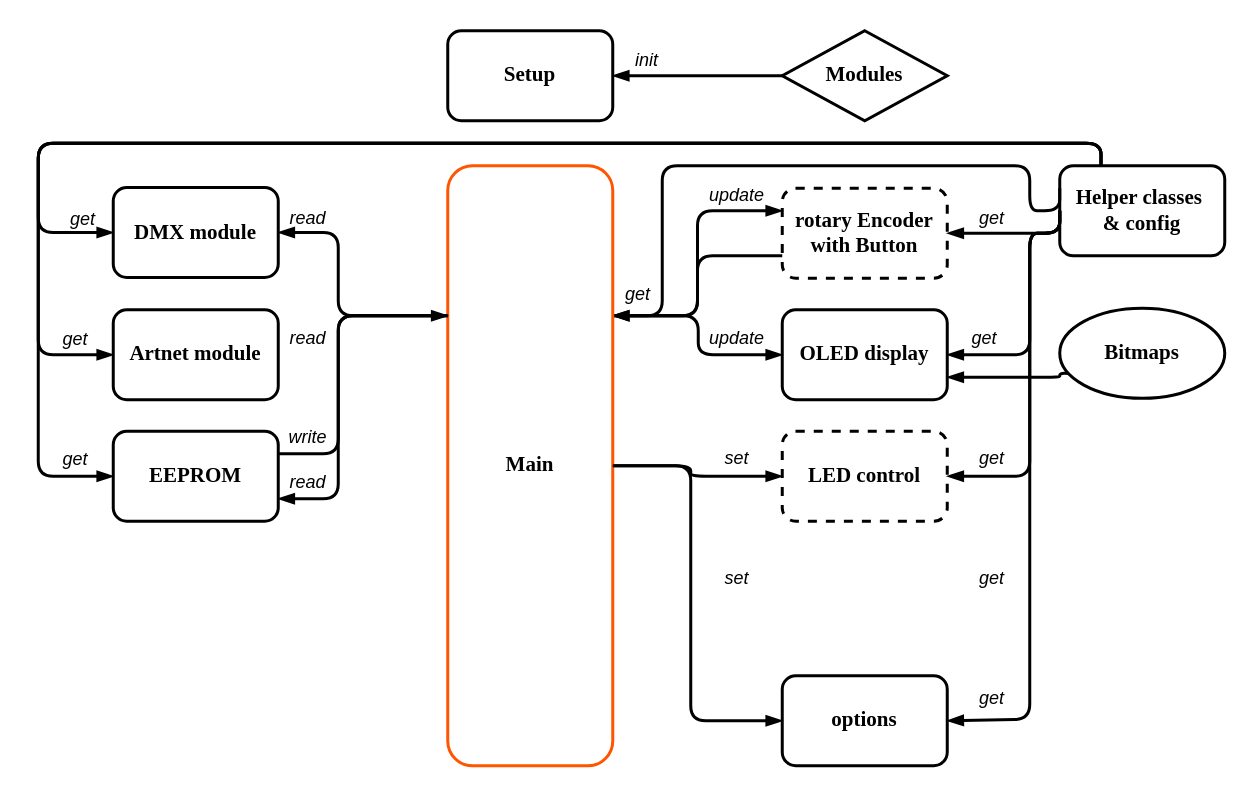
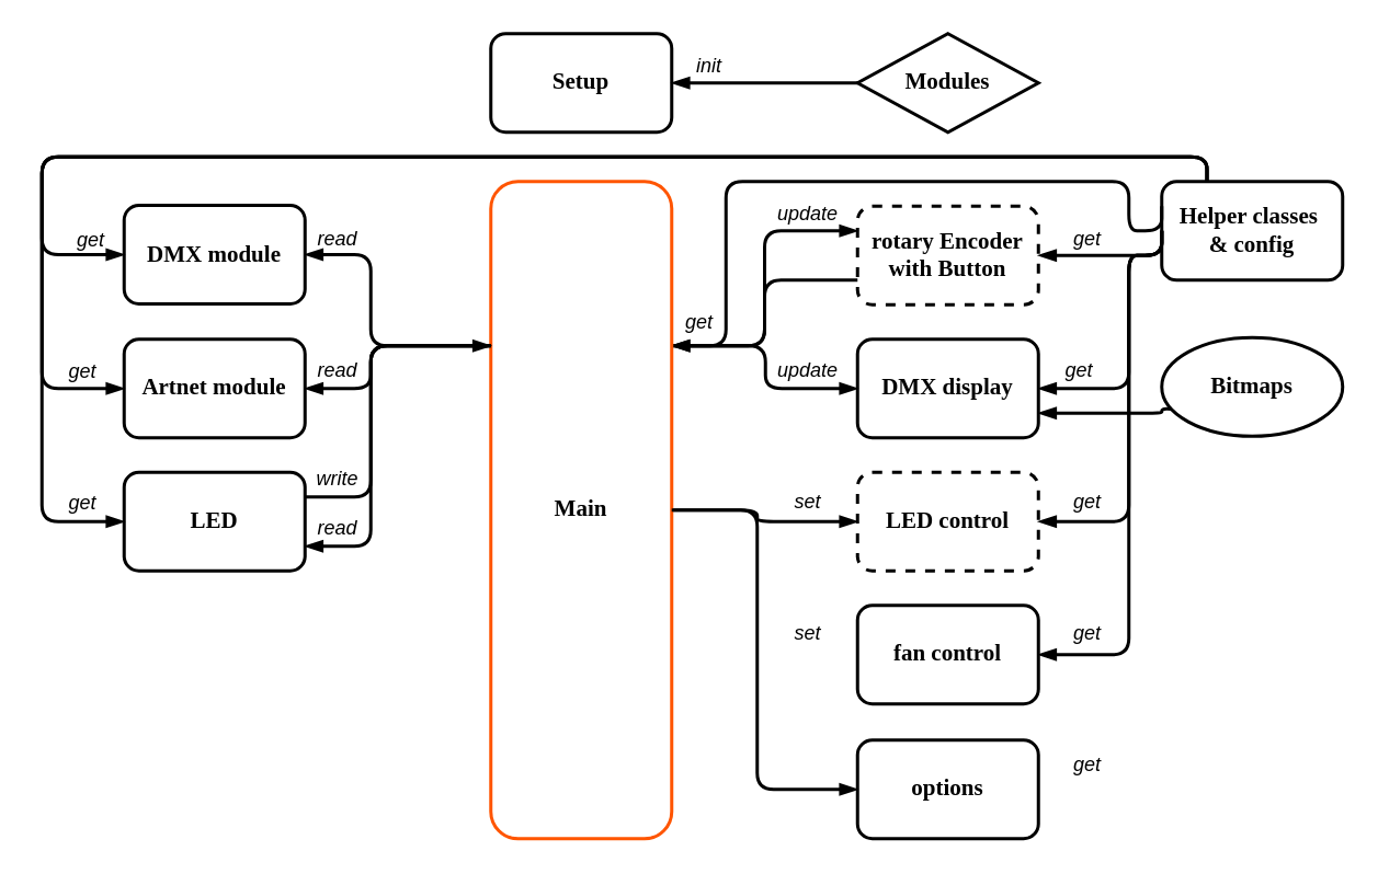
  <mxCell id="0" />
  <mxCell id="1" parent="0" />
  <mxCell id="2" value="Setup" style="rounded=1;whiteSpace=wrap;html=1;strokeWidth=2;fontFamily=Times New Roman;fontSize=14;fontStyle=1" vertex="1" parent="1"><mxGeometry x="298" y="20" width="110" height="60" as="geometry" /></mxCell>
  <mxCell id="3" value="Modules" style="rhombus;whiteSpace=wrap;html=1;strokeWidth=2;fontFamily=Times New Roman;fontSize=14;fontStyle=1;" vertex="1" parent="1"><mxGeometry x="521" y="20" width="110" height="60" as="geometry" /></mxCell>
  <mxCell id="4" style="edgeStyle=orthogonalEdgeStyle;rounded=1;orthogonalLoop=1;jettySize=auto;html=1;curved=0;strokeWidth=2;endArrow=blockThin;endFill=1;fontFamily=Times New Roman;fontSize=14;entryX=1;entryY=0.5;entryDx=0;entryDy=0;exitX=0;exitY=0.5;exitDx=0;exitDy=0;" edge="1" parent="1" source="3" target="2"><mxGeometry relative="1" as="geometry"><mxPoint x="416" y="60" as="sourcePoint" /><mxPoint x="731" y="25" as="targetPoint" /><Array as="points"><mxPoint x="426" y="50" /><mxPoint x="426" y="50" /></Array></mxGeometry></mxCell>
  <mxCell id="5" value="rotary Encoder with Button" style="rounded=1;whiteSpace=wrap;html=1;strokeWidth=2;fontFamily=Times New Roman;fontSize=14;fontStyle=1;dashed=1;" vertex="1" parent="1"><mxGeometry x="521" y="125" width="110" height="60" as="geometry" /></mxCell>
  <mxCell id="6" style="edgeStyle=orthogonalEdgeStyle;rounded=1;orthogonalLoop=1;jettySize=auto;html=1;curved=0;strokeWidth=2;endArrow=blockThin;endFill=1;exitX=1;exitY=0.25;exitDx=0;exitDy=0;fontFamily=Times New Roman;fontSize=14;entryX=0;entryY=0.25;entryDx=0;entryDy=0;" edge="1" parent="1" source="31" target="5"><mxGeometry relative="1" as="geometry"><mxPoint x="488.5" y="139.89" as="sourcePoint" /><mxPoint x="541.5" y="139.89" as="targetPoint" /></mxGeometry></mxCell>
  <mxCell id="7" style="edgeStyle=orthogonalEdgeStyle;rounded=1;orthogonalLoop=1;jettySize=auto;html=1;curved=0;strokeWidth=2;endArrow=blockThin;endFill=1;exitX=0;exitY=0.75;exitDx=0;exitDy=0;fontFamily=Times New Roman;fontSize=14;entryX=1;entryY=0.25;entryDx=0;entryDy=0;" edge="1" parent="1" source="5" target="31"><mxGeometry relative="1" as="geometry"><mxPoint x="436" y="220" as="sourcePoint" /><mxPoint x="556" y="220" as="targetPoint" /></mxGeometry></mxCell>
  <mxCell id="8" value="update" style="text;html=1;align=center;verticalAlign=middle;whiteSpace=wrap;rounded=0;fontStyle=2" vertex="1" parent="1"><mxGeometry x="461" y="115" width="60" height="30" as="geometry" /></mxCell>
- <mxCell id="9" value="OLED display" style="rounded=1;whiteSpace=wrap;html=1;strokeWidth=2;fontFamily=Times New Roman;fontSize=14;fontStyle=1" vertex="1" parent="1"><mxGeometry x="521" y="206" width="110" height="60" as="geometry" /></mxCell>
+ <mxCell id="9" value="DMX display" style="rounded=1;whiteSpace=wrap;html=1;strokeWidth=2;fontFamily=Times New Roman;fontSize=14;fontStyle=1" vertex="1" parent="1"><mxGeometry x="521" y="206" width="110" height="60" as="geometry" /></mxCell>
  <mxCell id="10" value="update" style="text;html=1;align=center;verticalAlign=middle;whiteSpace=wrap;rounded=0;fontStyle=2" vertex="1" parent="1"><mxGeometry x="461" y="210" width="60" height="30" as="geometry" /></mxCell>
  <mxCell id="11" style="edgeStyle=orthogonalEdgeStyle;rounded=1;orthogonalLoop=1;jettySize=auto;html=1;curved=0;strokeWidth=2;endArrow=blockThin;endFill=1;exitX=1;exitY=0.25;exitDx=0;exitDy=0;fontFamily=Times New Roman;fontSize=14;entryX=0;entryY=0.5;entryDx=0;entryDy=0;" edge="1" parent="1" source="31" target="9"><mxGeometry relative="1" as="geometry"><mxPoint x="541" y="255" as="sourcePoint" /><mxPoint x="421" y="290" as="targetPoint" /><Array as="points"><mxPoint x="465" y="210" /><mxPoint x="465" y="236" /></Array></mxGeometry></mxCell>
  <mxCell id="12" value="LED control" style="rounded=1;whiteSpace=wrap;html=1;strokeWidth=2;fontFamily=Times New Roman;fontSize=14;fontStyle=1;dashed=1;" vertex="1" parent="1"><mxGeometry x="521" y="287" width="110" height="60" as="geometry" /></mxCell>
  <mxCell id="13" style="edgeStyle=orthogonalEdgeStyle;rounded=1;orthogonalLoop=1;jettySize=auto;html=1;curved=0;strokeWidth=2;endArrow=blockThin;endFill=1;exitX=1;exitY=0.5;exitDx=0;exitDy=0;fontFamily=Times New Roman;fontSize=14;entryX=0;entryY=0.5;entryDx=0;entryDy=0;" edge="1" parent="1" source="31" target="12"><mxGeometry relative="1" as="geometry"><mxPoint x="406" y="210" as="sourcePoint" /><mxPoint x="526" y="250" as="targetPoint" /><Array as="points"><mxPoint x="460" y="310" /><mxPoint x="460" y="317" /></Array></mxGeometry></mxCell>
  <mxCell id="14" value="set" style="text;html=1;align=center;verticalAlign=middle;whiteSpace=wrap;rounded=0;fontStyle=2" vertex="1" parent="1"><mxGeometry x="461" y="290" width="60" height="30" as="geometry" /></mxCell>
+ <mxCell id="15" value="fan control" style="rounded=1;whiteSpace=wrap;html=1;strokeWidth=2;fontFamily=Times New Roman;fontSize=14;fontStyle=1" vertex="1" parent="1"><mxGeometry x="521" y="368" width="110" height="60" as="geometry" /></mxCell>
  <mxCell id="16" value="set" style="text;html=1;align=center;verticalAlign=middle;whiteSpace=wrap;rounded=0;fontStyle=2" vertex="1" parent="1"><mxGeometry x="461" y="370" width="60" height="30" as="geometry" /></mxCell>
  <mxCell id="17" value="Helper classes&amp;nbsp;&lt;div&gt;&amp;amp; config&lt;/div&gt;" style="rounded=1;whiteSpace=wrap;html=1;strokeWidth=2;fontFamily=Times New Roman;fontSize=14;fontStyle=1" vertex="1" parent="1"><mxGeometry x="706" y="110" width="110" height="60" as="geometry" /></mxCell>
  <mxCell id="18" style="edgeStyle=orthogonalEdgeStyle;rounded=1;orthogonalLoop=1;jettySize=auto;html=1;curved=0;strokeWidth=2;endArrow=blockThin;endFill=1;exitX=0;exitY=0.5;exitDx=0;exitDy=0;fontFamily=Times New Roman;fontSize=14;entryX=1;entryY=0.5;entryDx=0;entryDy=0;" edge="1" parent="1" source="17" target="5"><mxGeometry relative="1" as="geometry"><mxPoint x="661" y="245" as="sourcePoint" /><mxPoint x="706" y="330" as="targetPoint" /><Array as="points"><mxPoint x="656" y="155" /><mxPoint x="656" y="155" /></Array></mxGeometry></mxCell>
  <mxCell id="19" style="edgeStyle=orthogonalEdgeStyle;rounded=1;orthogonalLoop=1;jettySize=auto;html=1;curved=0;strokeWidth=2;endArrow=blockThin;endFill=1;exitX=0;exitY=0.5;exitDx=0;exitDy=0;fontFamily=Times New Roman;fontSize=14;entryX=1;entryY=0.5;entryDx=0;entryDy=0;" edge="1" parent="1" source="17" target="9"><mxGeometry relative="1" as="geometry"><mxPoint x="736" y="260" as="sourcePoint" /><mxPoint x="661" y="260" as="targetPoint" /><Array as="points"><mxPoint x="686" y="155" /><mxPoint x="686" y="236" /></Array></mxGeometry></mxCell>
  <mxCell id="20" value="Bitmaps" style="ellipse;whiteSpace=wrap;html=1;strokeWidth=2;fontFamily=Times New Roman;fontSize=14;fontStyle=1;" vertex="1" parent="1"><mxGeometry x="706" y="205" width="110" height="60" as="geometry" /></mxCell>
  <mxCell id="21" style="edgeStyle=orthogonalEdgeStyle;rounded=1;orthogonalLoop=1;jettySize=auto;html=1;curved=0;strokeWidth=2;endArrow=blockThin;endFill=1;fontFamily=Times New Roman;fontSize=14;exitX=0;exitY=0.75;exitDx=0;exitDy=0;" edge="1" parent="1" source="20"><mxGeometry relative="1" as="geometry"><mxPoint x="706" y="245" as="sourcePoint" /><mxPoint x="631" y="251" as="targetPoint" /><Array as="points"><mxPoint x="706" y="251" /></Array></mxGeometry></mxCell>
  <mxCell id="22" value="get" style="text;html=1;align=center;verticalAlign=middle;whiteSpace=wrap;rounded=0;fontStyle=2" vertex="1" parent="1"><mxGeometry x="626" y="210" width="60" height="30" as="geometry" /></mxCell>
  <mxCell id="23" value="get" style="text;html=1;align=center;verticalAlign=middle;whiteSpace=wrap;rounded=0;fontStyle=2" vertex="1" parent="1"><mxGeometry x="631" y="130" width="60" height="30" as="geometry" /></mxCell>
  <mxCell id="24" style="edgeStyle=orthogonalEdgeStyle;rounded=1;orthogonalLoop=1;jettySize=auto;html=1;curved=0;strokeWidth=2;endArrow=blockThin;endFill=1;exitX=0;exitY=0.5;exitDx=0;exitDy=0;fontFamily=Times New Roman;fontSize=14;entryX=1;entryY=0.5;entryDx=0;entryDy=0;" edge="1" parent="1" source="17" target="12"><mxGeometry relative="1" as="geometry"><mxPoint x="711" y="160" as="sourcePoint" /><mxPoint x="636" y="250" as="targetPoint" /><Array as="points"><mxPoint x="686" y="155" /><mxPoint x="686" y="317" /></Array></mxGeometry></mxCell>
  <mxCell id="25" value="get" style="text;html=1;align=center;verticalAlign=middle;whiteSpace=wrap;rounded=0;fontStyle=2" vertex="1" parent="1"><mxGeometry x="631" y="290" width="60" height="30" as="geometry" /></mxCell>
+ <mxCell id="26" style="edgeStyle=orthogonalEdgeStyle;rounded=1;orthogonalLoop=1;jettySize=auto;html=1;curved=0;strokeWidth=2;endArrow=blockThin;endFill=1;exitX=0;exitY=0.5;exitDx=0;exitDy=0;fontFamily=Times New Roman;fontSize=14;entryX=1;entryY=0.5;entryDx=0;entryDy=0;" edge="1" parent="1" source="17" target="15"><mxGeometry relative="1" as="geometry"><mxPoint x="706" y="159.97" as="sourcePoint" /><mxPoint x="631" y="339.97" as="targetPoint" /><Array as="points"><mxPoint x="686" y="155" /><mxPoint x="686" y="398" /></Array></mxGeometry></mxCell>
  <mxCell id="27" value="get" style="text;html=1;align=center;verticalAlign=middle;whiteSpace=wrap;rounded=0;fontStyle=2" vertex="1" parent="1"><mxGeometry x="631" y="370" width="60" height="30" as="geometry" /></mxCell>
- <mxCell id="28" style="edgeStyle=orthogonalEdgeStyle;rounded=1;orthogonalLoop=1;jettySize=auto;html=1;curved=0;strokeWidth=2;endArrow=blockThin;endFill=1;exitX=0;exitY=0.5;exitDx=0;exitDy=0;fontFamily=Times New Roman;fontSize=14;entryX=1;entryY=0.5;entryDx=0;entryDy=0;" edge="1" parent="1" source="17" target="51"><mxGeometry relative="1" as="geometry"><mxPoint x="716" y="165" as="sourcePoint" /><mxPoint x="631" y="479" as="targetPoint" /><Array as="points"><mxPoint x="686" y="155" /><mxPoint x="686" y="479" /><mxPoint x="631" y="479" /></Array></mxGeometry></mxCell>
  <mxCell id="29" style="edgeStyle=orthogonalEdgeStyle;rounded=1;orthogonalLoop=1;jettySize=auto;html=1;curved=0;strokeWidth=2;endArrow=blockThin;endFill=1;exitX=0;exitY=0.25;exitDx=0;exitDy=0;fontFamily=Times New Roman;fontSize=14;entryX=1;entryY=0.25;entryDx=0;entryDy=0;" edge="1" parent="1" source="17" target="31"><mxGeometry relative="1" as="geometry"><mxPoint x="701" y="130.02" as="sourcePoint" /><mxPoint x="434.562" y="110" as="targetPoint" /><Array as="points"><mxPoint x="686" y="140" /><mxPoint x="686" y="110" /><mxPoint x="441" y="110" /><mxPoint x="441" y="210" /></Array></mxGeometry></mxCell>
  <mxCell id="30" value="get" style="text;html=1;align=center;verticalAlign=middle;whiteSpace=wrap;rounded=0;fontStyle=2" vertex="1" parent="1"><mxGeometry x="395" y="180.5" width="60" height="30" as="geometry" /></mxCell>
  <mxCell id="31" value="Main" style="rounded=1;whiteSpace=wrap;html=1;strokeWidth=2;fontFamily=Times New Roman;fontSize=14;fontStyle=1;strokeColor=light-dark(#FF5500,#FF5500);" vertex="1" parent="1"><mxGeometry x="298" y="110" width="110" height="400" as="geometry" /></mxCell>
  <mxCell id="32" value="init" style="text;html=1;align=center;verticalAlign=middle;whiteSpace=wrap;rounded=0;fontStyle=2" vertex="1" parent="1"><mxGeometry x="401" y="25" width="60" height="30" as="geometry" /></mxCell>
  <mxCell id="33" value="DMX module" style="rounded=1;whiteSpace=wrap;html=1;strokeWidth=2;fontFamily=Times New Roman;fontSize=14;fontStyle=1" vertex="1" parent="1"><mxGeometry x="75" y="124.5" width="110" height="60" as="geometry" /></mxCell>
  <mxCell id="34" style="edgeStyle=orthogonalEdgeStyle;rounded=1;orthogonalLoop=1;jettySize=auto;html=1;curved=0;strokeWidth=2;endArrow=blockThin;endFill=1;exitX=0;exitY=0.25;exitDx=0;exitDy=0;fontFamily=Times New Roman;fontSize=14;entryX=1;entryY=0.5;entryDx=0;entryDy=0;" edge="1" parent="1" source="31" target="33"><mxGeometry relative="1" as="geometry"><mxPoint x="300" y="470.03" as="sourcePoint" /><mxPoint x="180" y="422.03" as="targetPoint" /><Array as="points"><mxPoint x="225" y="210" /><mxPoint x="225" y="154" /></Array></mxGeometry></mxCell>
  <mxCell id="35" value="read" style="text;html=1;align=center;verticalAlign=middle;whiteSpace=wrap;rounded=0;fontStyle=2;flipV=1;" vertex="1" parent="1"><mxGeometry x="175" y="130" width="60" height="30" as="geometry" /></mxCell>
  <mxCell id="36" value="Artnet module" style="rounded=1;whiteSpace=wrap;html=1;strokeWidth=2;fontFamily=Times New Roman;fontSize=14;fontStyle=1" vertex="1" parent="1"><mxGeometry x="75" y="206" width="110" height="60" as="geometry" /></mxCell>
+ <mxCell id="37" style="edgeStyle=orthogonalEdgeStyle;rounded=1;orthogonalLoop=1;jettySize=auto;html=1;curved=0;strokeWidth=2;endArrow=blockThin;endFill=1;exitX=0;exitY=0.25;exitDx=0;exitDy=0;fontFamily=Times New Roman;fontSize=14;entryX=1;entryY=0.5;entryDx=0;entryDy=0;" edge="1" parent="1" source="31" target="36"><mxGeometry relative="1" as="geometry"><mxPoint x="300" y="470.03" as="sourcePoint" /><mxPoint x="180" y="500.03" as="targetPoint" /><Array as="points"><mxPoint x="225" y="210" /><mxPoint x="225" y="236" /></Array></mxGeometry></mxCell>
  <mxCell id="38" value="read" style="text;html=1;align=center;verticalAlign=middle;whiteSpace=wrap;rounded=0;fontStyle=2;flipV=1;" vertex="1" parent="1"><mxGeometry x="175" y="210" width="60" height="30" as="geometry" /></mxCell>
  <mxCell id="39" value="get" style="text;html=1;align=center;verticalAlign=middle;whiteSpace=wrap;rounded=0;fontStyle=2" vertex="1" parent="1"><mxGeometry x="25" y="130.5" width="60" height="30" as="geometry" /></mxCell>
  <mxCell id="40" value="get" style="text;html=1;align=center;verticalAlign=middle;whiteSpace=wrap;rounded=0;fontStyle=2" vertex="1" parent="1"><mxGeometry x="20" y="210.5" width="60" height="30" as="geometry" /></mxCell>
- <mxCell id="41" value="EEPROM" style="rounded=1;whiteSpace=wrap;html=1;strokeWidth=2;fontFamily=Times New Roman;fontSize=14;fontStyle=1" vertex="1" parent="1"><mxGeometry x="75" y="287" width="110" height="60" as="geometry" /></mxCell>
+ <mxCell id="41" value="LED" style="rounded=1;whiteSpace=wrap;html=1;strokeWidth=2;fontFamily=Times New Roman;fontSize=14;fontStyle=1" vertex="1" parent="1"><mxGeometry x="75" y="287" width="110" height="60" as="geometry" /></mxCell>
  <mxCell id="42" style="edgeStyle=orthogonalEdgeStyle;rounded=1;orthogonalLoop=1;jettySize=auto;html=1;curved=0;strokeWidth=2;endArrow=blockThin;endFill=1;exitX=0;exitY=0.25;exitDx=0;exitDy=0;fontFamily=Times New Roman;fontSize=14;entryX=1;entryY=0.75;entryDx=0;entryDy=0;" edge="1" parent="1" source="31" target="41"><mxGeometry relative="1" as="geometry"><mxPoint x="300" y="470.059" as="sourcePoint" /><mxPoint x="180" y="595.059" as="targetPoint" /><Array as="points"><mxPoint x="225" y="210" /><mxPoint x="225" y="332" /></Array></mxGeometry></mxCell>
  <mxCell id="43" value="write" style="text;html=1;align=center;verticalAlign=middle;whiteSpace=wrap;rounded=0;fontStyle=2;flipV=1;" vertex="1" parent="1"><mxGeometry x="175" y="275.5" width="60" height="30" as="geometry" /></mxCell>
  <mxCell id="44" style="edgeStyle=orthogonalEdgeStyle;rounded=1;orthogonalLoop=1;jettySize=auto;html=1;curved=0;strokeWidth=2;endArrow=none;endFill=1;exitX=0;exitY=0.25;exitDx=0;exitDy=0;fontFamily=Times New Roman;fontSize=14;entryX=1;entryY=0.25;entryDx=0;entryDy=0;startArrow=blockThin;startFill=1;" edge="1" parent="1" source="31" target="41"><mxGeometry relative="1" as="geometry"><mxPoint x="300" y="470.059" as="sourcePoint" /><mxPoint x="180" y="565.059" as="targetPoint" /><Array as="points"><mxPoint x="225" y="210" /><mxPoint x="225" y="302" /></Array></mxGeometry></mxCell>
  <mxCell id="45" value="read" style="text;html=1;align=center;verticalAlign=middle;whiteSpace=wrap;rounded=0;fontStyle=2;flipV=1;" vertex="1" parent="1"><mxGeometry x="175" y="305.5" width="60" height="30" as="geometry" /></mxCell>
  <mxCell id="46" value="get" style="text;html=1;align=center;verticalAlign=middle;whiteSpace=wrap;rounded=0;fontStyle=2" vertex="1" parent="1"><mxGeometry x="20" y="290.5" width="60" height="30" as="geometry" /></mxCell>
  <mxCell id="47" style="edgeStyle=orthogonalEdgeStyle;rounded=1;orthogonalLoop=1;jettySize=auto;html=1;curved=0;strokeWidth=2;endArrow=blockThin;endFill=1;exitX=0.25;exitY=0;exitDx=0;exitDy=0;fontFamily=Times New Roman;fontSize=14;entryX=0;entryY=0.5;entryDx=0;entryDy=0;" edge="1" parent="1" target="41" source="17"><mxGeometry relative="1" as="geometry"><mxPoint x="255" y="95.03" as="sourcePoint" /><mxPoint x="180" y="580.03" as="targetPoint" /><Array as="points"><mxPoint x="734" y="95" /><mxPoint x="25" y="95" /><mxPoint x="25" y="317" /></Array></mxGeometry></mxCell>
  <mxCell id="48" style="edgeStyle=orthogonalEdgeStyle;rounded=1;orthogonalLoop=1;jettySize=auto;html=1;curved=0;strokeWidth=2;endArrow=blockThin;endFill=1;exitX=0.25;exitY=0;exitDx=0;exitDy=0;fontFamily=Times New Roman;fontSize=14;entryX=0;entryY=0.5;entryDx=0;entryDy=0;" edge="1" parent="1" source="17" target="33"><mxGeometry relative="1" as="geometry"><mxPoint x="706" y="125" as="sourcePoint" /><mxPoint x="235" y="295" as="targetPoint" /><Array as="points"><mxPoint x="734" y="95" /><mxPoint x="25" y="95" /><mxPoint x="25" y="155" /><mxPoint x="75" y="155" /></Array></mxGeometry></mxCell>
  <mxCell id="49" style="edgeStyle=orthogonalEdgeStyle;rounded=1;orthogonalLoop=1;jettySize=auto;html=1;curved=0;strokeWidth=2;endArrow=blockThin;endFill=1;exitX=0.25;exitY=0;exitDx=0;exitDy=0;fontFamily=Times New Roman;fontSize=14;entryX=0;entryY=0.5;entryDx=0;entryDy=0;" edge="1" parent="1" source="17" target="36"><mxGeometry relative="1" as="geometry"><mxPoint x="739" y="130" as="sourcePoint" /><mxPoint x="75" y="424" as="targetPoint" /><Array as="points"><mxPoint x="734" y="95" /><mxPoint x="25" y="95" /><mxPoint x="25" y="236" /></Array></mxGeometry></mxCell>
  <mxCell id="50" value="get" style="text;html=1;align=center;verticalAlign=middle;whiteSpace=wrap;rounded=0;fontStyle=2" vertex="1" parent="1"><mxGeometry x="631" y="450" width="60" height="30" as="geometry" /></mxCell>
  <mxCell id="51" value="options" style="rounded=1;whiteSpace=wrap;html=1;strokeWidth=2;fontFamily=Times New Roman;fontSize=14;fontStyle=1" vertex="1" parent="1"><mxGeometry x="521" y="450" width="110" height="60" as="geometry" /></mxCell>
  <mxCell id="52" style="edgeStyle=orthogonalEdgeStyle;rounded=1;orthogonalLoop=1;jettySize=auto;html=1;curved=0;strokeWidth=2;endArrow=blockThin;endFill=1;exitX=1;exitY=0.5;exitDx=0;exitDy=0;fontFamily=Times New Roman;fontSize=14;entryX=0;entryY=0.5;entryDx=0;entryDy=0;" edge="1" parent="1" source="31" target="51"><mxGeometry relative="1" as="geometry"><mxPoint x="413" y="310" as="sourcePoint" /><mxPoint x="526" y="322" as="targetPoint" /><Array as="points"><mxPoint x="460" y="310" /><mxPoint x="460" y="480" /></Array></mxGeometry></mxCell>
